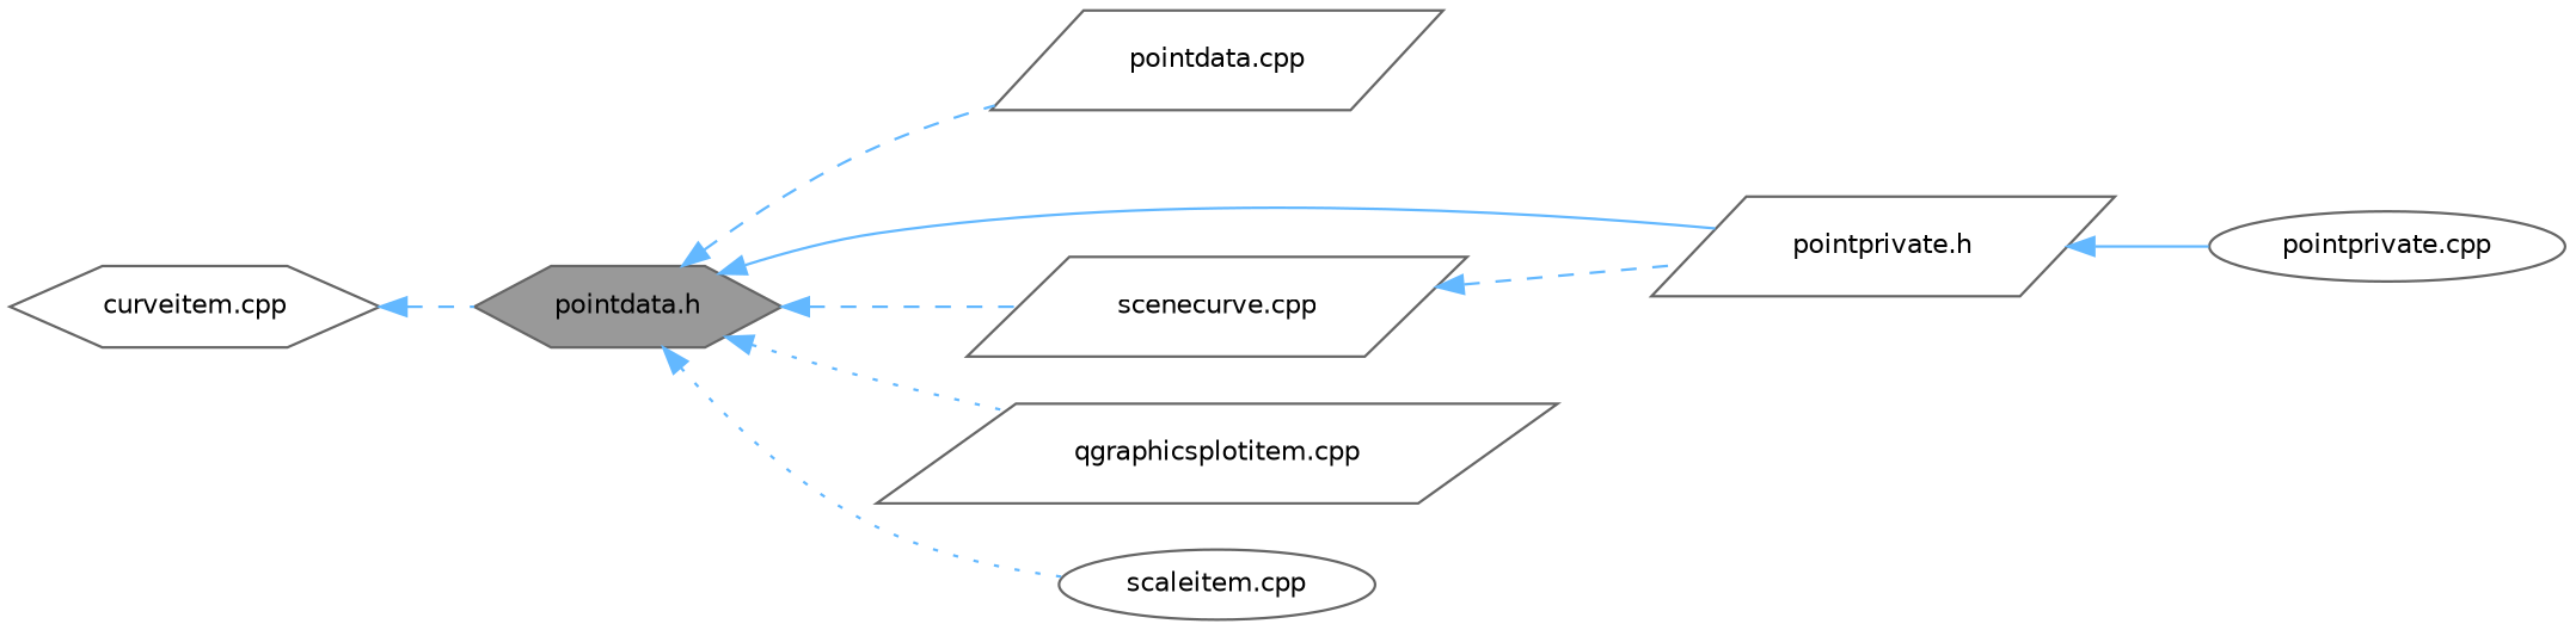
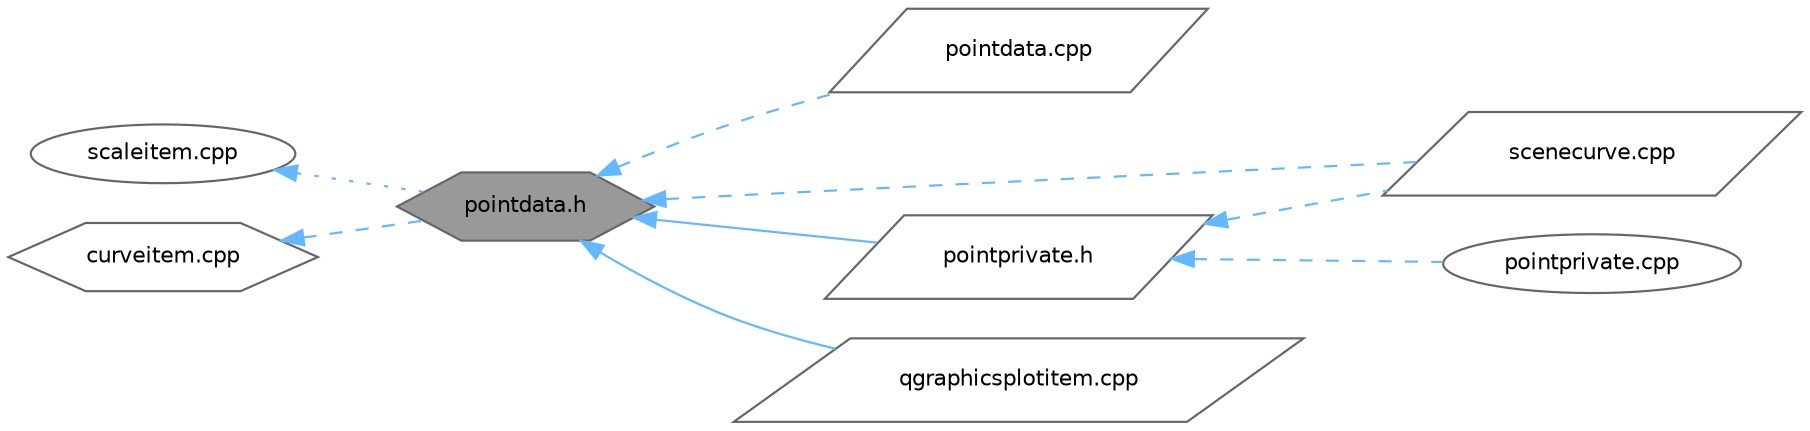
  digraph {
    rankdir=LR
    node [color=grey40 fillcolor=white fontname=Helvetica fontsize=10 shape=parallelogram style=filled]
    edge [color=steelblue1 dir=back fontname=Helvetica fontsize=10 labelfontname=Helvetica labelfontsize=10 style=dashed]
    n1 [color=gray40 fillcolor=grey60 fontcolor=black height=0.2 label="pointdata.h" shape=hexagon width=0.4]
    n2 [height=0.2 label="pointdata.cpp" width=0.4]
    n3 [height=0.2 label="pointprivate.h" width=0.4]
    n4 [height=0.2 label="scenecurve.cpp" width=0.4]
    n5 [height=0.2 label="qgraphicsplotitem.cpp" width=0.4]
    n6 [height=0.2 label="scaleitem.cpp" shape=ellipse width=0.4]
    n7 [height=0.2 label="curveitem.cpp" shape=hexagon width=0.4]
    n8 [height=0.2 label="pointprivate.cpp" shape=ellipse width=0.4]
    n1 -> n2
    n1 -> n3 [style=solid]
    n1 -> n4
-   n1 -> n5 [style=dotted]
-   n1 -> n6 [style=dotted]
-   n4 -> n3
-   n3 -> n8 [style=solid]
+   n1 -> n5 [style=solid]
+   n6 -> n1 [style=dotted]
+   n3 -> n4
+   n3 -> n8
    n7 -> n1
  }
